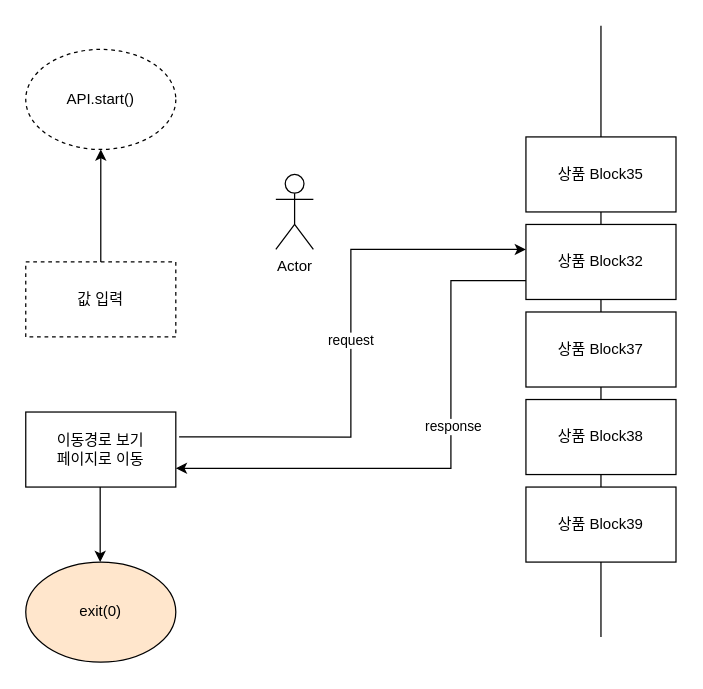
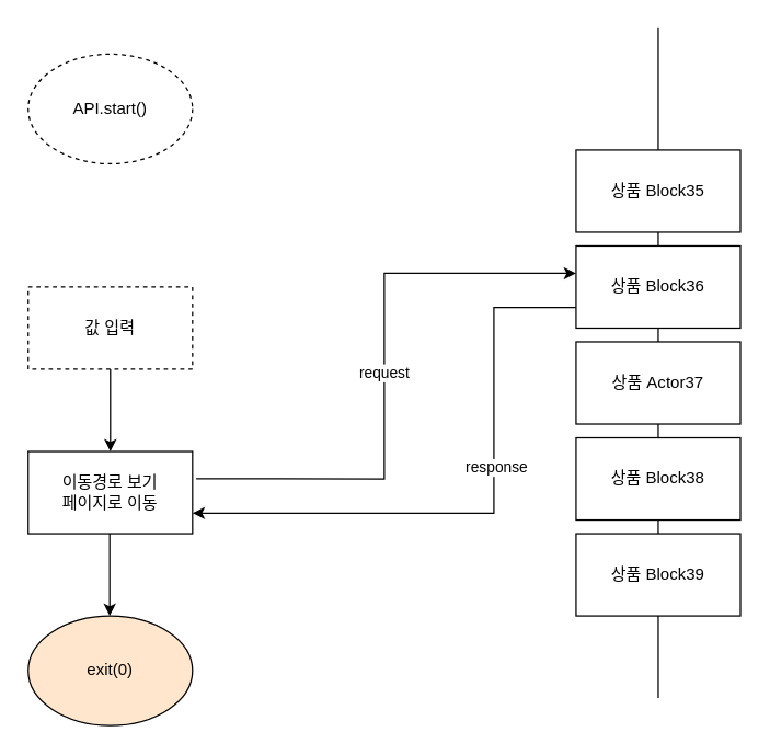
  <mxCell id="0" />
  <mxCell id="1" parent="0" />
  <mxCell id="2" value="API.start()" style="ellipse;whiteSpace=wrap;html=1;dashed=1;" vertex="1" parent="1"><mxGeometry x="20" y="39" width="120" height="80" as="geometry" /></mxCell>
- <mxCell id="3" value="Actor" style="shape=umlActor;verticalLabelPosition=bottom;verticalAlign=top;html=1;outlineConnect=0;" vertex="1" parent="1"><mxGeometry x="220" y="139" width="30" height="60" as="geometry" /></mxCell>
- <mxCell id="4" style="edgeStyle=orthogonalEdgeStyle;rounded=0;orthogonalLoop=1;jettySize=auto;html=1;" edge="1" parent="1" source="5" target="2"><mxGeometry relative="1" as="geometry" /></mxCell>
+ <mxCell id="4" style="edgeStyle=orthogonalEdgeStyle;rounded=0;orthogonalLoop=1;jettySize=auto;html=1;" edge="1" parent="1" source="5" target="6"><mxGeometry relative="1" as="geometry" /></mxCell>
  <mxCell id="5" value="값 입력" style="rounded=0;whiteSpace=wrap;html=1;dashed=1;" vertex="1" parent="1"><mxGeometry x="20" y="209" width="120" height="60" as="geometry" /></mxCell>
  <mxCell id="6" value="이동경로 보기&lt;br&gt;페이지로 이동" style="rounded=0;whiteSpace=wrap;html=1;" vertex="1" parent="1"><mxGeometry x="20" y="329" width="120" height="60" as="geometry" /></mxCell>
  <mxCell id="7" value="상품 Block38" style="rounded=0;whiteSpace=wrap;html=1;" vertex="1" parent="1"><mxGeometry x="420" y="319" width="120" height="60" as="geometry" /></mxCell>
- <mxCell id="8" value="상품 Block37" style="rounded=0;whiteSpace=wrap;html=1;" vertex="1" parent="1"><mxGeometry x="420" y="249" width="120" height="60" as="geometry" /></mxCell>
- <mxCell id="9" value="상품 Block32" style="rounded=0;whiteSpace=wrap;html=1;" vertex="1" parent="1"><mxGeometry x="420" y="179" width="120" height="60" as="geometry" /></mxCell>
+ <mxCell id="8" value="상품 Actor37" style="rounded=0;whiteSpace=wrap;html=1;" vertex="1" parent="1"><mxGeometry x="420" y="249" width="120" height="60" as="geometry" /></mxCell>
+ <mxCell id="9" value="상품 Block36" style="rounded=0;whiteSpace=wrap;html=1;" vertex="1" parent="1"><mxGeometry x="420" y="179" width="120" height="60" as="geometry" /></mxCell>
  <mxCell id="10" value="상품 Block35" style="rounded=0;whiteSpace=wrap;html=1;" vertex="1" parent="1"><mxGeometry x="420" y="109" width="120" height="60" as="geometry" /></mxCell>
  <mxCell id="11" value="request" style="endArrow=classic;html=1;rounded=0;entryX=0;entryY=0.333;entryDx=0;entryDy=0;exitX=1.022;exitY=0.331;exitDx=0;exitDy=0;exitPerimeter=0;entryPerimeter=0;" edge="1" parent="1" source="6" target="9"><mxGeometry width="50" height="50" relative="1" as="geometry"><mxPoint x="140" y="359" as="sourcePoint" /><mxPoint x="190" y="309" as="targetPoint" /><Array as="points"><mxPoint x="280" y="349" /><mxPoint x="280" y="199" /></Array></mxGeometry></mxCell>
  <mxCell id="12" value="" style="endArrow=none;html=1;rounded=0;exitX=0.5;exitY=0;exitDx=0;exitDy=0;" edge="1" parent="1" source="9"><mxGeometry width="50" height="50" relative="1" as="geometry"><mxPoint x="430" y="219" as="sourcePoint" /><mxPoint x="480" y="169" as="targetPoint" /></mxGeometry></mxCell>
  <mxCell id="13" value="" style="endArrow=none;html=1;rounded=0;" edge="1" parent="1" source="10"><mxGeometry width="50" height="50" relative="1" as="geometry"><mxPoint x="480" y="99" as="sourcePoint" /><mxPoint x="480" y="20" as="targetPoint" /></mxGeometry></mxCell>
  <mxCell id="14" value="" style="endArrow=none;html=1;rounded=0;exitX=0.5;exitY=0;exitDx=0;exitDy=0;" edge="1" parent="1"><mxGeometry width="50" height="50" relative="1" as="geometry"><mxPoint x="480" y="249" as="sourcePoint" /><mxPoint x="480" y="239" as="targetPoint" /></mxGeometry></mxCell>
  <mxCell id="15" value="" style="endArrow=none;html=1;rounded=0;exitX=0.5;exitY=0;exitDx=0;exitDy=0;" edge="1" parent="1"><mxGeometry width="50" height="50" relative="1" as="geometry"><mxPoint x="480" y="319" as="sourcePoint" /><mxPoint x="480" y="309" as="targetPoint" /></mxGeometry></mxCell>
  <mxCell id="16" value="상품 Block39" style="rounded=0;whiteSpace=wrap;html=1;" vertex="1" parent="1"><mxGeometry x="420" y="389" width="120" height="60" as="geometry" /></mxCell>
  <mxCell id="17" value="" style="endArrow=none;html=1;rounded=0;exitX=0.5;exitY=0;exitDx=0;exitDy=0;" edge="1" parent="1"><mxGeometry width="50" height="50" relative="1" as="geometry"><mxPoint x="480" y="389" as="sourcePoint" /><mxPoint x="480" y="379" as="targetPoint" /></mxGeometry></mxCell>
  <mxCell id="18" value="" style="endArrow=none;html=1;rounded=0;" edge="1" parent="1"><mxGeometry width="50" height="50" relative="1" as="geometry"><mxPoint x="480" y="509" as="sourcePoint" /><mxPoint x="480" y="449" as="targetPoint" /></mxGeometry></mxCell>
  <mxCell id="19" value="" style="endArrow=classic;html=1;rounded=0;entryX=1;entryY=0.75;entryDx=0;entryDy=0;exitX=0;exitY=0.75;exitDx=0;exitDy=0;" edge="1" parent="1" source="9" target="6"><mxGeometry width="50" height="50" relative="1" as="geometry"><mxPoint x="360" y="229" as="sourcePoint" /><mxPoint x="430" y="209" as="targetPoint" /><Array as="points"><mxPoint x="360" y="224" /><mxPoint x="360" y="374" /></Array></mxGeometry></mxCell>
  <mxCell id="20" value="response" style="edgeLabel;html=1;align=center;verticalAlign=middle;resizable=0;points=[];" vertex="1" connectable="0" parent="19"><mxGeometry x="-0.182" y="1" relative="1" as="geometry"><mxPoint as="offset" /></mxGeometry></mxCell>
  <mxCell id="21" style="edgeStyle=orthogonalEdgeStyle;rounded=0;orthogonalLoop=1;jettySize=auto;html=1;" edge="1" parent="1"><mxGeometry relative="1" as="geometry"><mxPoint x="79.52" y="389" as="sourcePoint" /><mxPoint x="79.52" y="449" as="targetPoint" /></mxGeometry></mxCell>
  <mxCell id="22" value="exit(0)" style="ellipse;whiteSpace=wrap;html=1;fillColor=#ffe6cc;" vertex="1" parent="1"><mxGeometry x="20" y="449" width="120" height="80" as="geometry" /></mxCell>
